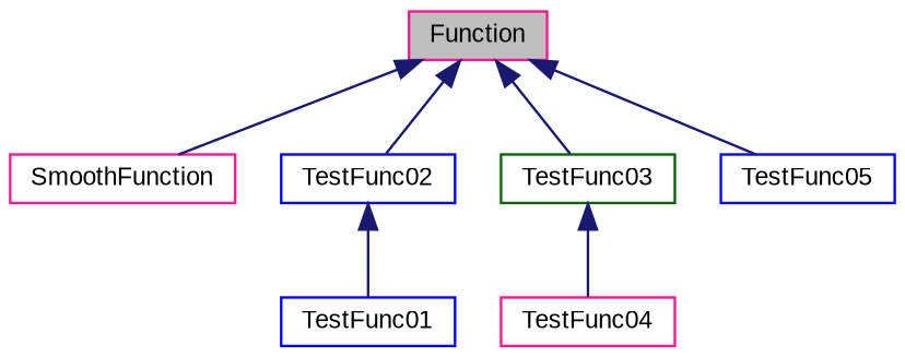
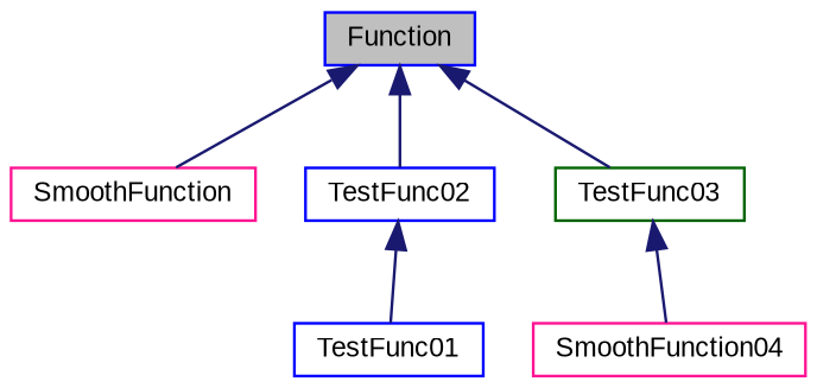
  digraph {
    fontname="Liberation Sans"
    node [color=deeppink fillcolor=white fontname="Liberation Sans" fontsize=10 shape=record style=filled]
    edge [color=midnightblue dir=back fontname="Liberation Sans" fontsize=10 labelfontname=Helvetica labelfontsize=10 style=solid]
-   n1 [fillcolor=grey75 fontcolor=black height=0.2 label=Function width=0.4]
+   n1 [color=blue fillcolor=grey75 fontcolor=black height=0.2 label=Function width=0.4]
    n2 [height=0.2 label=SmoothFunction width=0.4]
    n3 [color=blue height=0.2 label=TestFunc02 width=0.4]
    n4 [color=darkgreen height=0.2 label=TestFunc03 width=0.4]
-   n5 [color=blue height=0.2 label=TestFunc05 width=0.4]
    n6 [color=blue height=0.2 label=TestFunc01 width=0.4]
-   n7 [height=0.2 label=TestFunc04 width=0.4]
+   n7 [height=0.2 label=SmoothFunction04 width=0.4]
    n1 -> n2
    n1 -> n3
    n1 -> n4
-   n1 -> n5
    n3 -> n6
    n4 -> n7
  }
